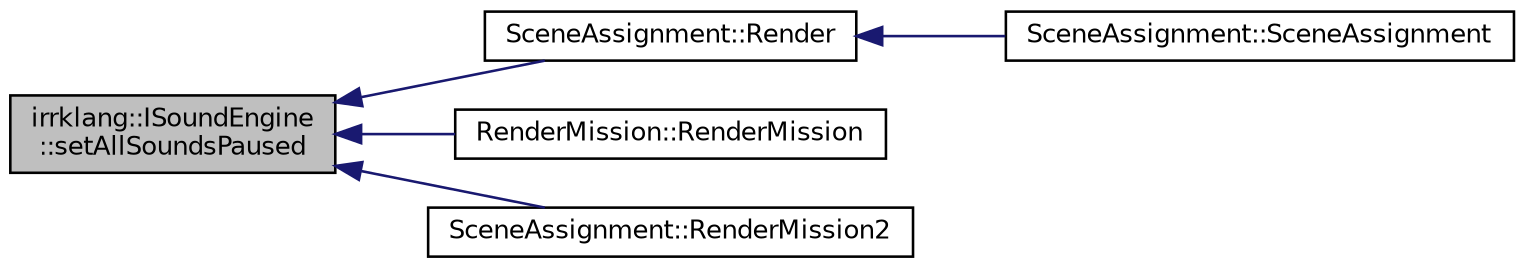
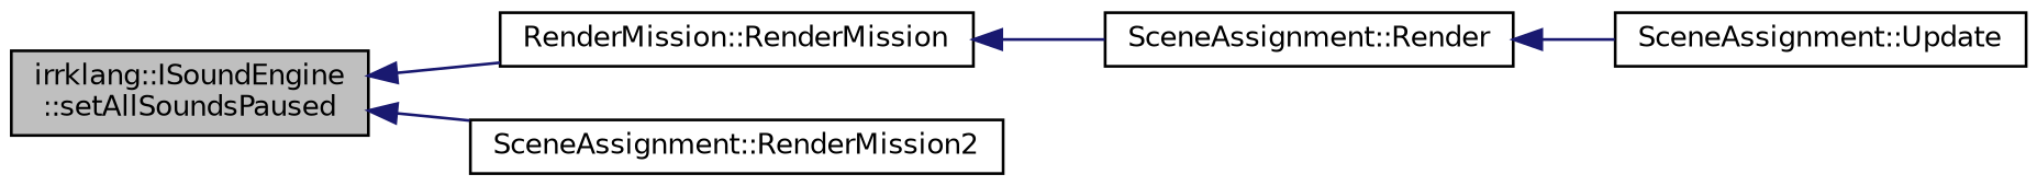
  digraph {
    rankdir=LR
    node [color=black fontname=Helvetica fontsize=10 shape=record]
    edge [color=midnightblue dir=back fontname=Helvetica fontsize=10 labelfontname=Helvetica labelfontsize=10 style=solid]
    n1 [fillcolor=grey75 fontcolor=black height=0.2 label="irrklang::ISoundEngine\l::setAllSoundsPaused" style=filled width=0.4]
    n2 [height=0.2 label="SceneAssignment::Render" width=0.4]
    n3 [height=0.2 label="RenderMission::RenderMission" width=0.4]
    n4 [height=0.2 label="SceneAssignment::RenderMission2" width=0.4]
-   n5 [height=0.2 label="SceneAssignment::SceneAssignment" width=0.4]
-   n1 -> n2
+   n5 [height=0.2 label="SceneAssignment::Update" width=0.4]
+   n3 -> n2
    n1 -> n3
    n1 -> n4
    n2 -> n5
  }
